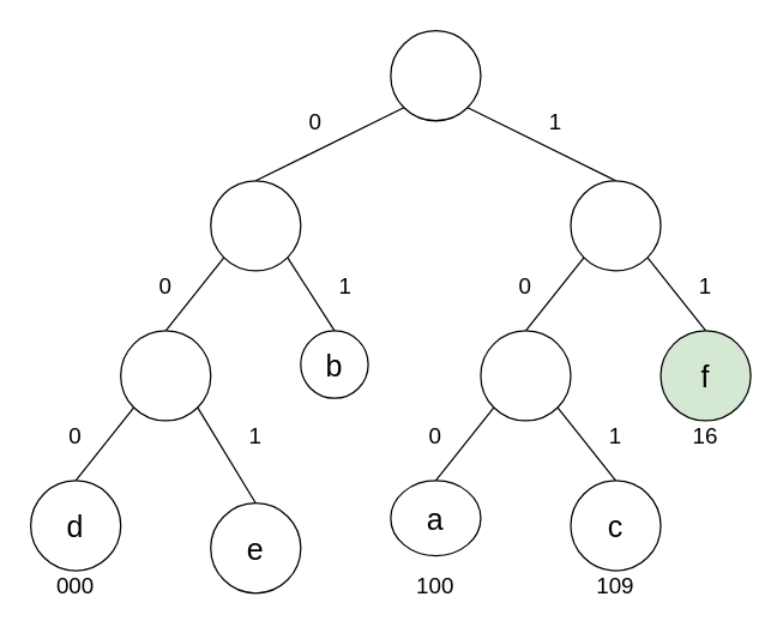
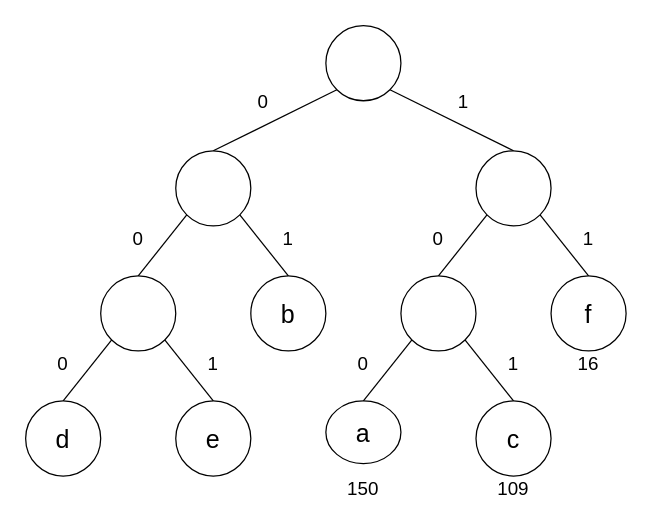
  <mxCell id="0" />
  <mxCell id="1" parent="0" />
  <mxCell id="2" value="" style="ellipse;whiteSpace=wrap;html=1;aspect=fixed;" parent="1" vertex="1"><mxGeometry x="320" y="220" width="60" height="60" as="geometry" /></mxCell>
  <mxCell id="3" value="&lt;font style=&quot;font-size: 20px;&quot;&gt;c&lt;/font&gt;" style="ellipse;whiteSpace=wrap;html=1;aspect=fixed;" parent="1" vertex="1"><mxGeometry x="380" y="320" width="60" height="60" as="geometry" /></mxCell>
  <mxCell id="4" value="&lt;font style=&quot;font-size: 20px;&quot;&gt;a&lt;/font&gt;" style="ellipse;whiteSpace=wrap;html=1;aspect=fixed;" parent="1" vertex="1"><mxGeometry x="260" y="320" width="60" height="50" as="geometry" /></mxCell>
  <mxCell id="5" value="" style="endArrow=none;html=1;rounded=0;fontSize=20;entryX=0.5;entryY=0;entryDx=0;entryDy=0;exitX=1;exitY=1;exitDx=0;exitDy=0;" parent="1" source="2" target="3" edge="1"><mxGeometry width="50" height="50" relative="1" as="geometry"><mxPoint x="350" y="290" as="sourcePoint" /><mxPoint x="250" y="210" as="targetPoint" /></mxGeometry></mxCell>
  <mxCell id="6" value="" style="endArrow=none;html=1;rounded=0;fontSize=20;entryX=0.5;entryY=0;entryDx=0;entryDy=0;exitX=0;exitY=1;exitDx=0;exitDy=0;" parent="1" source="2" target="4" edge="1"><mxGeometry width="50" height="50" relative="1" as="geometry"><mxPoint x="360" y="290" as="sourcePoint" /><mxPoint x="420" y="330" as="targetPoint" /></mxGeometry></mxCell>
  <mxCell id="7" value="" style="ellipse;whiteSpace=wrap;html=1;aspect=fixed;" parent="1" vertex="1"><mxGeometry x="80" y="220" width="60" height="60" as="geometry" /></mxCell>
- <mxCell id="8" value="&lt;font style=&quot;font-size: 20px;&quot;&gt;e&lt;/font&gt;" style="ellipse;whiteSpace=wrap;html=1;aspect=fixed;" parent="1" vertex="1"><mxGeometry x="140" y="335" width="60" height="60" as="geometry" /></mxCell>
+ <mxCell id="8" value="&lt;font style=&quot;font-size: 20px;&quot;&gt;e&lt;/font&gt;" style="ellipse;whiteSpace=wrap;html=1;aspect=fixed;" parent="1" vertex="1"><mxGeometry x="140" y="320" width="60" height="60" as="geometry" /></mxCell>
  <mxCell id="9" value="" style="endArrow=none;html=1;rounded=0;fontSize=20;entryX=0.5;entryY=0;entryDx=0;entryDy=0;exitX=1;exitY=1;exitDx=0;exitDy=0;" parent="1" source="7" target="8" edge="1"><mxGeometry width="50" height="50" relative="1" as="geometry"><mxPoint x="110" y="290" as="sourcePoint" /><mxPoint x="10" y="210" as="targetPoint" /></mxGeometry></mxCell>
  <mxCell id="10" value="" style="endArrow=none;html=1;rounded=0;fontSize=20;entryX=0.5;entryY=0;entryDx=0;entryDy=0;exitX=0;exitY=1;exitDx=0;exitDy=0;" parent="1" source="7" edge="1"><mxGeometry width="50" height="50" relative="1" as="geometry"><mxPoint x="120" y="290" as="sourcePoint" /><mxPoint x="50" y="320" as="targetPoint" /></mxGeometry></mxCell>
- <mxCell id="11" value="&lt;font style=&quot;font-size: 20px;&quot;&gt;b&lt;/font&gt;" style="ellipse;whiteSpace=wrap;html=1;aspect=fixed;" parent="1" vertex="1"><mxGeometry x="200" y="220" width="45" height="45" as="geometry" /></mxCell>
+ <mxCell id="11" value="&lt;font style=&quot;font-size: 20px;&quot;&gt;b&lt;/font&gt;" style="ellipse;whiteSpace=wrap;html=1;aspect=fixed;" parent="1" vertex="1"><mxGeometry x="200" y="220" width="60" height="60" as="geometry" /></mxCell>
  <mxCell id="12" value="" style="ellipse;whiteSpace=wrap;html=1;aspect=fixed;" parent="1" vertex="1"><mxGeometry x="140" y="120" width="60" height="60" as="geometry" /></mxCell>
  <mxCell id="13" value="" style="endArrow=none;html=1;rounded=0;entryX=0.5;entryY=0;entryDx=0;entryDy=0;exitX=1;exitY=1;exitDx=0;exitDy=0;" parent="1" source="12" target="11" edge="1"><mxGeometry width="50" height="50" relative="1" as="geometry"><mxPoint x="120" y="230" as="sourcePoint" /><mxPoint x="158.787" y="181.213" as="targetPoint" /></mxGeometry></mxCell>
- <mxCell id="14" value="&lt;font style=&quot;font-size: 20px;&quot;&gt;f&lt;/font&gt;" style="ellipse;whiteSpace=wrap;html=1;aspect=fixed;fillColor=#d5e8d4;" parent="1" vertex="1"><mxGeometry x="440" y="220" width="60" height="60" as="geometry" /></mxCell>
+ <mxCell id="14" value="&lt;font style=&quot;font-size: 20px;&quot;&gt;f&lt;/font&gt;" style="ellipse;whiteSpace=wrap;html=1;aspect=fixed;" parent="1" vertex="1"><mxGeometry x="440" y="220" width="60" height="60" as="geometry" /></mxCell>
  <mxCell id="15" value="" style="ellipse;whiteSpace=wrap;html=1;aspect=fixed;" parent="1" vertex="1"><mxGeometry x="380" y="120" width="60" height="60" as="geometry" /></mxCell>
  <mxCell id="16" value="" style="endArrow=none;html=1;rounded=0;entryX=0;entryY=1;entryDx=0;entryDy=0;exitX=0.5;exitY=0;exitDx=0;exitDy=0;" parent="1" target="15" edge="1"><mxGeometry width="50" height="50" relative="1" as="geometry"><mxPoint x="350" y="220" as="sourcePoint" /><mxPoint x="350" y="165" as="targetPoint" /></mxGeometry></mxCell>
  <mxCell id="17" value="" style="endArrow=none;html=1;rounded=0;entryX=0.5;entryY=0;entryDx=0;entryDy=0;exitX=1;exitY=1;exitDx=0;exitDy=0;" parent="1" source="15" target="14" edge="1"><mxGeometry width="50" height="50" relative="1" as="geometry"><mxPoint x="360" y="230" as="sourcePoint" /><mxPoint x="398.787" y="181.213" as="targetPoint" /></mxGeometry></mxCell>
  <mxCell id="18" value="" style="ellipse;whiteSpace=wrap;html=1;aspect=fixed;" parent="1" vertex="1"><mxGeometry x="260" y="20" width="60" height="60" as="geometry" /></mxCell>
  <mxCell id="19" value="" style="endArrow=none;html=1;rounded=0;entryX=0;entryY=1;entryDx=0;entryDy=0;exitX=0.5;exitY=0;exitDx=0;exitDy=0;" parent="1" source="12" target="18" edge="1"><mxGeometry width="50" height="50" relative="1" as="geometry"><mxPoint x="280" y="180" as="sourcePoint" /><mxPoint x="330" y="130" as="targetPoint" /></mxGeometry></mxCell>
  <mxCell id="20" value="" style="endArrow=none;html=1;rounded=0;entryX=1;entryY=1;entryDx=0;entryDy=0;exitX=0.5;exitY=0;exitDx=0;exitDy=0;" parent="1" source="15" target="18" edge="1"><mxGeometry width="50" height="50" relative="1" as="geometry"><mxPoint x="180" y="130" as="sourcePoint" /><mxPoint x="278.787" y="81.213" as="targetPoint" /></mxGeometry></mxCell>
  <mxCell id="21" value="&lt;font style=&quot;font-size: 15px;&quot;&gt;0&lt;/font&gt;" style="text;html=1;strokeColor=none;fillColor=none;align=center;verticalAlign=middle;whiteSpace=wrap;rounded=0;fontSize=11;" vertex="1" parent="1"><mxGeometry x="190" y="70" width="40" height="20" as="geometry" /></mxCell>
  <mxCell id="22" value="&lt;font style=&quot;font-size: 15px;&quot;&gt;1&lt;/font&gt;" style="text;html=1;strokeColor=none;fillColor=none;align=center;verticalAlign=middle;whiteSpace=wrap;rounded=0;fontSize=11;" vertex="1" parent="1"><mxGeometry x="350" y="70" width="40" height="20" as="geometry" /></mxCell>
  <mxCell id="23" value="&lt;font style=&quot;font-size: 15px;&quot;&gt;0&lt;/font&gt;" style="text;html=1;strokeColor=none;fillColor=none;align=center;verticalAlign=middle;whiteSpace=wrap;rounded=0;fontSize=11;" vertex="1" parent="1"><mxGeometry x="90" y="180" width="40" height="20" as="geometry" /></mxCell>
  <mxCell id="24" value="" style="endArrow=none;html=1;rounded=0;entryX=0;entryY=1;entryDx=0;entryDy=0;exitX=0.5;exitY=0;exitDx=0;exitDy=0;" edge="1" parent="1" source="7" target="12"><mxGeometry width="50" height="50" relative="1" as="geometry"><mxPoint x="110" y="220" as="sourcePoint" /><mxPoint x="148.787" y="171.213" as="targetPoint" /></mxGeometry></mxCell>
  <mxCell id="25" value="&lt;font style=&quot;font-size: 15px;&quot;&gt;0&lt;/font&gt;" style="text;html=1;strokeColor=none;fillColor=none;align=center;verticalAlign=middle;whiteSpace=wrap;rounded=0;fontSize=11;" vertex="1" parent="1"><mxGeometry x="330" y="180" width="40" height="20" as="geometry" /></mxCell>
  <mxCell id="26" value="&lt;font style=&quot;font-size: 15px;&quot;&gt;1&lt;/font&gt;" style="text;html=1;strokeColor=none;fillColor=none;align=center;verticalAlign=middle;whiteSpace=wrap;rounded=0;fontSize=11;" vertex="1" parent="1"><mxGeometry x="210" y="180" width="40" height="20" as="geometry" /></mxCell>
  <mxCell id="27" value="&lt;font style=&quot;font-size: 15px;&quot;&gt;1&lt;/font&gt;" style="text;html=1;strokeColor=none;fillColor=none;align=center;verticalAlign=middle;whiteSpace=wrap;rounded=0;fontSize=11;" vertex="1" parent="1"><mxGeometry x="450" y="180" width="40" height="20" as="geometry" /></mxCell>
  <mxCell id="28" value="&lt;font style=&quot;font-size: 15px;&quot;&gt;1&lt;/font&gt;" style="text;html=1;strokeColor=none;fillColor=none;align=center;verticalAlign=middle;whiteSpace=wrap;rounded=0;fontSize=11;" vertex="1" parent="1"><mxGeometry x="390" y="280" width="40" height="20" as="geometry" /></mxCell>
  <mxCell id="29" value="&lt;font style=&quot;font-size: 15px;&quot;&gt;0&lt;/font&gt;" style="text;html=1;strokeColor=none;fillColor=none;align=center;verticalAlign=middle;whiteSpace=wrap;rounded=0;fontSize=11;" vertex="1" parent="1"><mxGeometry x="270" y="280" width="40" height="20" as="geometry" /></mxCell>
  <mxCell id="30" value="&lt;font style=&quot;font-size: 15px;&quot;&gt;0&lt;/font&gt;" style="text;html=1;strokeColor=none;fillColor=none;align=center;verticalAlign=middle;whiteSpace=wrap;rounded=0;fontSize=11;" vertex="1" parent="1"><mxGeometry x="30" y="280" width="40" height="20" as="geometry" /></mxCell>
  <mxCell id="31" value="&lt;font style=&quot;font-size: 15px;&quot;&gt;1&lt;/font&gt;" style="text;html=1;strokeColor=none;fillColor=none;align=center;verticalAlign=middle;whiteSpace=wrap;rounded=0;fontSize=11;" vertex="1" parent="1"><mxGeometry x="150" y="280" width="40" height="20" as="geometry" /></mxCell>
  <mxCell id="32" value="&lt;font style=&quot;font-size: 20px;&quot;&gt;d&lt;/font&gt;" style="ellipse;whiteSpace=wrap;html=1;aspect=fixed;" vertex="1" parent="1"><mxGeometry x="20" y="320" width="60" height="60" as="geometry" /></mxCell>
- <mxCell id="33" value="&lt;font style=&quot;font-size: 15px;&quot;&gt;000&lt;/font&gt;" style="text;html=1;strokeColor=none;fillColor=none;align=center;verticalAlign=middle;whiteSpace=wrap;rounded=0;fontSize=11;" vertex="1" parent="1"><mxGeometry x="30" y="380" width="40" height="20" as="geometry" /></mxCell>
- <mxCell id="34" value="&lt;font style=&quot;font-size: 15px;&quot;&gt;100&lt;/font&gt;" style="text;html=1;strokeColor=none;fillColor=none;align=center;verticalAlign=middle;whiteSpace=wrap;rounded=0;fontSize=11;" vertex="1" parent="1"><mxGeometry x="270" y="380" width="40" height="20" as="geometry" /></mxCell>
+ <mxCell id="34" value="&lt;font style=&quot;font-size: 15px;&quot;&gt;150&lt;/font&gt;" style="text;html=1;strokeColor=none;fillColor=none;align=center;verticalAlign=middle;whiteSpace=wrap;rounded=0;fontSize=11;" vertex="1" parent="1"><mxGeometry x="270" y="380" width="40" height="20" as="geometry" /></mxCell>
  <mxCell id="35" value="&lt;font style=&quot;font-size: 15px;&quot;&gt;109&lt;/font&gt;" style="text;html=1;strokeColor=none;fillColor=none;align=center;verticalAlign=middle;whiteSpace=wrap;rounded=0;fontSize=11;" vertex="1" parent="1"><mxGeometry x="390" y="380" width="40" height="20" as="geometry" /></mxCell>
  <mxCell id="36" value="&lt;font style=&quot;font-size: 15px;&quot;&gt;16&lt;/font&gt;" style="text;html=1;strokeColor=none;fillColor=none;align=center;verticalAlign=middle;whiteSpace=wrap;rounded=0;fontSize=11;" vertex="1" parent="1"><mxGeometry x="450" y="280" width="40" height="20" as="geometry" /></mxCell>
